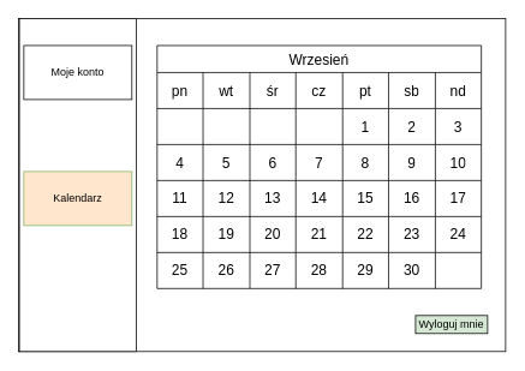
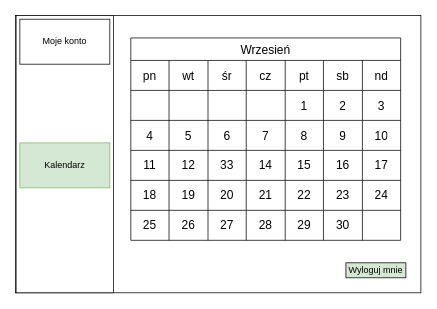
  <mxCell id="0" />
  <mxCell id="1" parent="0" />
  <mxCell id="2" value="" style="rounded=0;whiteSpace=wrap;html=1;" parent="1" vertex="1"><mxGeometry x="20" y="20" width="541" height="370" as="geometry" /></mxCell>
  <mxCell id="3" value="" style="rounded=0;whiteSpace=wrap;html=1;" parent="1" vertex="1"><mxGeometry x="21" y="20" width="130" height="370" as="geometry" /></mxCell>
- <mxCell id="4" value="Moje konto" style="rounded=0;whiteSpace=wrap;html=1;" parent="1" vertex="1"><mxGeometry x="26" y="50" width="120" height="60" as="geometry" /></mxCell>
- <mxCell id="5" value="Kalendarz" style="rounded=0;whiteSpace=wrap;html=1;fillColor=#ffe6cc;strokeColor=#82b366;" parent="1" vertex="1"><mxGeometry x="26" y="190" width="120" height="60" as="geometry" /></mxCell>
+ <mxCell id="4" value="Moje konto" style="rounded=0;whiteSpace=wrap;html=1;" parent="1" vertex="1"><mxGeometry x="26" y="25" width="120" height="60" as="geometry" /></mxCell>
+ <mxCell id="5" value="Kalendarz" style="rounded=0;whiteSpace=wrap;html=1;fillColor=#d5e8d4;strokeColor=#82b366;" parent="1" vertex="1"><mxGeometry x="26" y="190" width="120" height="60" as="geometry" /></mxCell>
  <mxCell id="6" value="Wyloguj mnie" style="rounded=0;whiteSpace=wrap;html=1;fillColor=#d5e8d4;" parent="1" vertex="1"><mxGeometry x="461" y="350" width="80" height="20" as="geometry" /></mxCell>
  <mxCell id="7" value="Wrzesień" style="shape=table;startSize=30;container=1;collapsible=0;childLayout=tableLayout;fontSize=16;" parent="1" vertex="1"><mxGeometry x="174" y="50" width="360" height="270" as="geometry" /></mxCell>
  <mxCell id="8" value="" style="shape=tableRow;horizontal=0;startSize=0;swimlaneHead=0;swimlaneBody=0;strokeColor=inherit;top=0;left=0;bottom=0;right=0;collapsible=0;dropTarget=0;fillColor=none;points=[[0,0.5],[1,0.5]];portConstraint=eastwest;fontSize=16;" parent="7" vertex="1"><mxGeometry y="30" width="360" height="40" as="geometry" /></mxCell>
  <mxCell id="9" value="pn" style="shape=partialRectangle;html=1;whiteSpace=wrap;connectable=0;strokeColor=inherit;overflow=hidden;fillColor=none;top=0;left=0;bottom=0;right=0;pointerEvents=1;fontSize=16;" parent="8" vertex="1"><mxGeometry width="51" height="40" as="geometry"><mxRectangle width="51" height="40" as="alternateBounds" /></mxGeometry></mxCell>
  <mxCell id="10" value="wt" style="shape=partialRectangle;html=1;whiteSpace=wrap;connectable=0;strokeColor=inherit;overflow=hidden;fillColor=none;top=0;left=0;bottom=0;right=0;pointerEvents=1;fontSize=16;" parent="8" vertex="1"><mxGeometry x="51" width="52" height="40" as="geometry"><mxRectangle width="52" height="40" as="alternateBounds" /></mxGeometry></mxCell>
  <mxCell id="11" value="śr" style="shape=partialRectangle;html=1;whiteSpace=wrap;connectable=0;strokeColor=inherit;overflow=hidden;fillColor=none;top=0;left=0;bottom=0;right=0;pointerEvents=1;fontSize=16;" parent="8" vertex="1"><mxGeometry x="103" width="51" height="40" as="geometry"><mxRectangle width="51" height="40" as="alternateBounds" /></mxGeometry></mxCell>
  <mxCell id="12" value="cz" style="shape=partialRectangle;html=1;whiteSpace=wrap;connectable=0;strokeColor=inherit;overflow=hidden;fillColor=none;top=0;left=0;bottom=0;right=0;pointerEvents=1;fontSize=16;" parent="8" vertex="1"><mxGeometry x="154" width="52" height="40" as="geometry"><mxRectangle width="52" height="40" as="alternateBounds" /></mxGeometry></mxCell>
  <mxCell id="13" value="pt" style="shape=partialRectangle;html=1;whiteSpace=wrap;connectable=0;strokeColor=inherit;overflow=hidden;fillColor=none;top=0;left=0;bottom=0;right=0;pointerEvents=1;fontSize=16;" parent="8" vertex="1"><mxGeometry x="206" width="51" height="40" as="geometry"><mxRectangle width="51" height="40" as="alternateBounds" /></mxGeometry></mxCell>
  <mxCell id="14" value="sb" style="shape=partialRectangle;html=1;whiteSpace=wrap;connectable=0;strokeColor=inherit;overflow=hidden;fillColor=none;top=0;left=0;bottom=0;right=0;pointerEvents=1;fontSize=16;" parent="8" vertex="1"><mxGeometry x="257" width="52" height="40" as="geometry"><mxRectangle width="52" height="40" as="alternateBounds" /></mxGeometry></mxCell>
  <mxCell id="15" value="nd" style="shape=partialRectangle;html=1;whiteSpace=wrap;connectable=0;strokeColor=inherit;overflow=hidden;fillColor=none;top=0;left=0;bottom=0;right=0;pointerEvents=1;fontSize=16;" parent="8" vertex="1"><mxGeometry x="309" width="51" height="40" as="geometry"><mxRectangle width="51" height="40" as="alternateBounds" /></mxGeometry></mxCell>
  <mxCell id="16" value="" style="shape=tableRow;horizontal=0;startSize=0;swimlaneHead=0;swimlaneBody=0;strokeColor=inherit;top=0;left=0;bottom=0;right=0;collapsible=0;dropTarget=0;fillColor=none;points=[[0,0.5],[1,0.5]];portConstraint=eastwest;fontSize=16;" parent="7" vertex="1"><mxGeometry y="70" width="360" height="40" as="geometry" /></mxCell>
  <mxCell id="17" value="" style="shape=partialRectangle;html=1;whiteSpace=wrap;connectable=0;strokeColor=inherit;overflow=hidden;fillColor=none;top=0;left=0;bottom=0;right=0;pointerEvents=1;fontSize=16;" parent="16" vertex="1"><mxGeometry width="51" height="40" as="geometry"><mxRectangle width="51" height="40" as="alternateBounds" /></mxGeometry></mxCell>
  <mxCell id="18" value="" style="shape=partialRectangle;html=1;whiteSpace=wrap;connectable=0;strokeColor=inherit;overflow=hidden;fillColor=none;top=0;left=0;bottom=0;right=0;pointerEvents=1;fontSize=16;" parent="16" vertex="1"><mxGeometry x="51" width="52" height="40" as="geometry"><mxRectangle width="52" height="40" as="alternateBounds" /></mxGeometry></mxCell>
  <mxCell id="19" value="" style="shape=partialRectangle;html=1;whiteSpace=wrap;connectable=0;strokeColor=inherit;overflow=hidden;fillColor=none;top=0;left=0;bottom=0;right=0;pointerEvents=1;fontSize=16;" parent="16" vertex="1"><mxGeometry x="103" width="51" height="40" as="geometry"><mxRectangle width="51" height="40" as="alternateBounds" /></mxGeometry></mxCell>
  <mxCell id="20" style="shape=partialRectangle;html=1;whiteSpace=wrap;connectable=0;strokeColor=inherit;overflow=hidden;fillColor=none;top=0;left=0;bottom=0;right=0;pointerEvents=1;fontSize=16;" parent="16" vertex="1"><mxGeometry x="154" width="52" height="40" as="geometry"><mxRectangle width="52" height="40" as="alternateBounds" /></mxGeometry></mxCell>
  <mxCell id="21" value="1" style="shape=partialRectangle;html=1;whiteSpace=wrap;connectable=0;strokeColor=inherit;overflow=hidden;fillColor=none;top=0;left=0;bottom=0;right=0;pointerEvents=1;fontSize=16;" parent="16" vertex="1"><mxGeometry x="206" width="51" height="40" as="geometry"><mxRectangle width="51" height="40" as="alternateBounds" /></mxGeometry></mxCell>
  <mxCell id="22" value="2" style="shape=partialRectangle;html=1;whiteSpace=wrap;connectable=0;strokeColor=inherit;overflow=hidden;fillColor=none;top=0;left=0;bottom=0;right=0;pointerEvents=1;fontSize=16;" parent="16" vertex="1"><mxGeometry x="257" width="52" height="40" as="geometry"><mxRectangle width="52" height="40" as="alternateBounds" /></mxGeometry></mxCell>
  <mxCell id="23" value="3" style="shape=partialRectangle;html=1;whiteSpace=wrap;connectable=0;strokeColor=inherit;overflow=hidden;fillColor=none;top=0;left=0;bottom=0;right=0;pointerEvents=1;fontSize=16;" parent="16" vertex="1"><mxGeometry x="309" width="51" height="40" as="geometry"><mxRectangle width="51" height="40" as="alternateBounds" /></mxGeometry></mxCell>
  <mxCell id="24" value="" style="shape=tableRow;horizontal=0;startSize=0;swimlaneHead=0;swimlaneBody=0;strokeColor=inherit;top=0;left=0;bottom=0;right=0;collapsible=0;dropTarget=0;fillColor=none;points=[[0,0.5],[1,0.5]];portConstraint=eastwest;fontSize=16;" parent="7" vertex="1"><mxGeometry y="110" width="360" height="40" as="geometry" /></mxCell>
  <mxCell id="25" value="4" style="shape=partialRectangle;html=1;whiteSpace=wrap;connectable=0;strokeColor=inherit;overflow=hidden;fillColor=none;top=0;left=0;bottom=0;right=0;pointerEvents=1;fontSize=16;" parent="24" vertex="1"><mxGeometry width="51" height="40" as="geometry"><mxRectangle width="51" height="40" as="alternateBounds" /></mxGeometry></mxCell>
  <mxCell id="26" value="5" style="shape=partialRectangle;html=1;whiteSpace=wrap;connectable=0;strokeColor=inherit;overflow=hidden;fillColor=none;top=0;left=0;bottom=0;right=0;pointerEvents=1;fontSize=16;" parent="24" vertex="1"><mxGeometry x="51" width="52" height="40" as="geometry"><mxRectangle width="52" height="40" as="alternateBounds" /></mxGeometry></mxCell>
  <mxCell id="27" value="6" style="shape=partialRectangle;html=1;whiteSpace=wrap;connectable=0;strokeColor=inherit;overflow=hidden;fillColor=none;top=0;left=0;bottom=0;right=0;pointerEvents=1;fontSize=16;" parent="24" vertex="1"><mxGeometry x="103" width="51" height="40" as="geometry"><mxRectangle width="51" height="40" as="alternateBounds" /></mxGeometry></mxCell>
  <mxCell id="28" value="7" style="shape=partialRectangle;html=1;whiteSpace=wrap;connectable=0;strokeColor=inherit;overflow=hidden;fillColor=none;top=0;left=0;bottom=0;right=0;pointerEvents=1;fontSize=16;" parent="24" vertex="1"><mxGeometry x="154" width="52" height="40" as="geometry"><mxRectangle width="52" height="40" as="alternateBounds" /></mxGeometry></mxCell>
  <mxCell id="29" value="8" style="shape=partialRectangle;html=1;whiteSpace=wrap;connectable=0;strokeColor=inherit;overflow=hidden;fillColor=none;top=0;left=0;bottom=0;right=0;pointerEvents=1;fontSize=16;" parent="24" vertex="1"><mxGeometry x="206" width="51" height="40" as="geometry"><mxRectangle width="51" height="40" as="alternateBounds" /></mxGeometry></mxCell>
  <mxCell id="30" value="9" style="shape=partialRectangle;html=1;whiteSpace=wrap;connectable=0;strokeColor=inherit;overflow=hidden;fillColor=none;top=0;left=0;bottom=0;right=0;pointerEvents=1;fontSize=16;" parent="24" vertex="1"><mxGeometry x="257" width="52" height="40" as="geometry"><mxRectangle width="52" height="40" as="alternateBounds" /></mxGeometry></mxCell>
  <mxCell id="31" value="10" style="shape=partialRectangle;html=1;whiteSpace=wrap;connectable=0;strokeColor=inherit;overflow=hidden;fillColor=none;top=0;left=0;bottom=0;right=0;pointerEvents=1;fontSize=16;" parent="24" vertex="1"><mxGeometry x="309" width="51" height="40" as="geometry"><mxRectangle width="51" height="40" as="alternateBounds" /></mxGeometry></mxCell>
  <mxCell id="32" style="shape=tableRow;horizontal=0;startSize=0;swimlaneHead=0;swimlaneBody=0;strokeColor=inherit;top=0;left=0;bottom=0;right=0;collapsible=0;dropTarget=0;fillColor=none;points=[[0,0.5],[1,0.5]];portConstraint=eastwest;fontSize=16;" parent="7" vertex="1"><mxGeometry y="150" width="360" height="40" as="geometry" /></mxCell>
  <mxCell id="33" value="11" style="shape=partialRectangle;html=1;whiteSpace=wrap;connectable=0;strokeColor=inherit;overflow=hidden;fillColor=none;top=0;left=0;bottom=0;right=0;pointerEvents=1;fontSize=16;" parent="32" vertex="1"><mxGeometry width="51" height="40" as="geometry"><mxRectangle width="51" height="40" as="alternateBounds" /></mxGeometry></mxCell>
  <mxCell id="34" value="12" style="shape=partialRectangle;html=1;whiteSpace=wrap;connectable=0;strokeColor=inherit;overflow=hidden;fillColor=none;top=0;left=0;bottom=0;right=0;pointerEvents=1;fontSize=16;" parent="32" vertex="1"><mxGeometry x="51" width="52" height="40" as="geometry"><mxRectangle width="52" height="40" as="alternateBounds" /></mxGeometry></mxCell>
- <mxCell id="35" value="13" style="shape=partialRectangle;html=1;whiteSpace=wrap;connectable=0;strokeColor=inherit;overflow=hidden;fillColor=none;top=0;left=0;bottom=0;right=0;pointerEvents=1;fontSize=16;" parent="32" vertex="1"><mxGeometry x="103" width="51" height="40" as="geometry"><mxRectangle width="51" height="40" as="alternateBounds" /></mxGeometry></mxCell>
+ <mxCell id="35" value="33" style="shape=partialRectangle;html=1;whiteSpace=wrap;connectable=0;strokeColor=inherit;overflow=hidden;fillColor=none;top=0;left=0;bottom=0;right=0;pointerEvents=1;fontSize=16;" parent="32" vertex="1"><mxGeometry x="103" width="51" height="40" as="geometry"><mxRectangle width="51" height="40" as="alternateBounds" /></mxGeometry></mxCell>
  <mxCell id="36" value="14" style="shape=partialRectangle;html=1;whiteSpace=wrap;connectable=0;strokeColor=inherit;overflow=hidden;fillColor=none;top=0;left=0;bottom=0;right=0;pointerEvents=1;fontSize=16;" parent="32" vertex="1"><mxGeometry x="154" width="52" height="40" as="geometry"><mxRectangle width="52" height="40" as="alternateBounds" /></mxGeometry></mxCell>
  <mxCell id="37" value="15" style="shape=partialRectangle;html=1;whiteSpace=wrap;connectable=0;strokeColor=inherit;overflow=hidden;fillColor=none;top=0;left=0;bottom=0;right=0;pointerEvents=1;fontSize=16;" parent="32" vertex="1"><mxGeometry x="206" width="51" height="40" as="geometry"><mxRectangle width="51" height="40" as="alternateBounds" /></mxGeometry></mxCell>
  <mxCell id="38" value="16" style="shape=partialRectangle;html=1;whiteSpace=wrap;connectable=0;strokeColor=inherit;overflow=hidden;fillColor=none;top=0;left=0;bottom=0;right=0;pointerEvents=1;fontSize=16;" parent="32" vertex="1"><mxGeometry x="257" width="52" height="40" as="geometry"><mxRectangle width="52" height="40" as="alternateBounds" /></mxGeometry></mxCell>
  <mxCell id="39" value="17" style="shape=partialRectangle;html=1;whiteSpace=wrap;connectable=0;strokeColor=inherit;overflow=hidden;fillColor=none;top=0;left=0;bottom=0;right=0;pointerEvents=1;fontSize=16;" parent="32" vertex="1"><mxGeometry x="309" width="51" height="40" as="geometry"><mxRectangle width="51" height="40" as="alternateBounds" /></mxGeometry></mxCell>
  <mxCell id="40" style="shape=tableRow;horizontal=0;startSize=0;swimlaneHead=0;swimlaneBody=0;strokeColor=inherit;top=0;left=0;bottom=0;right=0;collapsible=0;dropTarget=0;fillColor=none;points=[[0,0.5],[1,0.5]];portConstraint=eastwest;fontSize=16;" parent="7" vertex="1"><mxGeometry y="190" width="360" height="40" as="geometry" /></mxCell>
  <mxCell id="41" value="18" style="shape=partialRectangle;html=1;whiteSpace=wrap;connectable=0;strokeColor=inherit;overflow=hidden;fillColor=none;top=0;left=0;bottom=0;right=0;pointerEvents=1;fontSize=16;" parent="40" vertex="1"><mxGeometry width="51" height="40" as="geometry"><mxRectangle width="51" height="40" as="alternateBounds" /></mxGeometry></mxCell>
  <mxCell id="42" value="19" style="shape=partialRectangle;html=1;whiteSpace=wrap;connectable=0;strokeColor=inherit;overflow=hidden;fillColor=none;top=0;left=0;bottom=0;right=0;pointerEvents=1;fontSize=16;" parent="40" vertex="1"><mxGeometry x="51" width="52" height="40" as="geometry"><mxRectangle width="52" height="40" as="alternateBounds" /></mxGeometry></mxCell>
  <mxCell id="43" value="20" style="shape=partialRectangle;html=1;whiteSpace=wrap;connectable=0;strokeColor=inherit;overflow=hidden;fillColor=none;top=0;left=0;bottom=0;right=0;pointerEvents=1;fontSize=16;" parent="40" vertex="1"><mxGeometry x="103" width="51" height="40" as="geometry"><mxRectangle width="51" height="40" as="alternateBounds" /></mxGeometry></mxCell>
  <mxCell id="44" value="21" style="shape=partialRectangle;html=1;whiteSpace=wrap;connectable=0;strokeColor=inherit;overflow=hidden;fillColor=none;top=0;left=0;bottom=0;right=0;pointerEvents=1;fontSize=16;" parent="40" vertex="1"><mxGeometry x="154" width="52" height="40" as="geometry"><mxRectangle width="52" height="40" as="alternateBounds" /></mxGeometry></mxCell>
  <mxCell id="45" value="22" style="shape=partialRectangle;html=1;whiteSpace=wrap;connectable=0;strokeColor=inherit;overflow=hidden;fillColor=none;top=0;left=0;bottom=0;right=0;pointerEvents=1;fontSize=16;" parent="40" vertex="1"><mxGeometry x="206" width="51" height="40" as="geometry"><mxRectangle width="51" height="40" as="alternateBounds" /></mxGeometry></mxCell>
  <mxCell id="46" value="23" style="shape=partialRectangle;html=1;whiteSpace=wrap;connectable=0;strokeColor=inherit;overflow=hidden;fillColor=none;top=0;left=0;bottom=0;right=0;pointerEvents=1;fontSize=16;" parent="40" vertex="1"><mxGeometry x="257" width="52" height="40" as="geometry"><mxRectangle width="52" height="40" as="alternateBounds" /></mxGeometry></mxCell>
  <mxCell id="47" value="24" style="shape=partialRectangle;html=1;whiteSpace=wrap;connectable=0;strokeColor=inherit;overflow=hidden;fillColor=none;top=0;left=0;bottom=0;right=0;pointerEvents=1;fontSize=16;" parent="40" vertex="1"><mxGeometry x="309" width="51" height="40" as="geometry"><mxRectangle width="51" height="40" as="alternateBounds" /></mxGeometry></mxCell>
  <mxCell id="48" style="shape=tableRow;horizontal=0;startSize=0;swimlaneHead=0;swimlaneBody=0;strokeColor=inherit;top=0;left=0;bottom=0;right=0;collapsible=0;dropTarget=0;fillColor=none;points=[[0,0.5],[1,0.5]];portConstraint=eastwest;fontSize=16;" parent="7" vertex="1"><mxGeometry y="230" width="360" height="40" as="geometry" /></mxCell>
  <mxCell id="49" value="25" style="shape=partialRectangle;html=1;whiteSpace=wrap;connectable=0;strokeColor=inherit;overflow=hidden;fillColor=none;top=0;left=0;bottom=0;right=0;pointerEvents=1;fontSize=16;" parent="48" vertex="1"><mxGeometry width="51" height="40" as="geometry"><mxRectangle width="51" height="40" as="alternateBounds" /></mxGeometry></mxCell>
  <mxCell id="50" value="26" style="shape=partialRectangle;html=1;whiteSpace=wrap;connectable=0;strokeColor=inherit;overflow=hidden;fillColor=none;top=0;left=0;bottom=0;right=0;pointerEvents=1;fontSize=16;" parent="48" vertex="1"><mxGeometry x="51" width="52" height="40" as="geometry"><mxRectangle width="52" height="40" as="alternateBounds" /></mxGeometry></mxCell>
  <mxCell id="51" value="27" style="shape=partialRectangle;html=1;whiteSpace=wrap;connectable=0;strokeColor=inherit;overflow=hidden;fillColor=none;top=0;left=0;bottom=0;right=0;pointerEvents=1;fontSize=16;" parent="48" vertex="1"><mxGeometry x="103" width="51" height="40" as="geometry"><mxRectangle width="51" height="40" as="alternateBounds" /></mxGeometry></mxCell>
  <mxCell id="52" value="28" style="shape=partialRectangle;html=1;whiteSpace=wrap;connectable=0;strokeColor=inherit;overflow=hidden;fillColor=none;top=0;left=0;bottom=0;right=0;pointerEvents=1;fontSize=16;" parent="48" vertex="1"><mxGeometry x="154" width="52" height="40" as="geometry"><mxRectangle width="52" height="40" as="alternateBounds" /></mxGeometry></mxCell>
  <mxCell id="53" value="29" style="shape=partialRectangle;html=1;whiteSpace=wrap;connectable=0;strokeColor=inherit;overflow=hidden;fillColor=none;top=0;left=0;bottom=0;right=0;pointerEvents=1;fontSize=16;" parent="48" vertex="1"><mxGeometry x="206" width="51" height="40" as="geometry"><mxRectangle width="51" height="40" as="alternateBounds" /></mxGeometry></mxCell>
  <mxCell id="54" value="30" style="shape=partialRectangle;html=1;whiteSpace=wrap;connectable=0;strokeColor=inherit;overflow=hidden;fillColor=none;top=0;left=0;bottom=0;right=0;pointerEvents=1;fontSize=16;" parent="48" vertex="1"><mxGeometry x="257" width="52" height="40" as="geometry"><mxRectangle width="52" height="40" as="alternateBounds" /></mxGeometry></mxCell>
  <mxCell id="55" style="shape=partialRectangle;html=1;whiteSpace=wrap;connectable=0;strokeColor=inherit;overflow=hidden;fillColor=none;top=0;left=0;bottom=0;right=0;pointerEvents=1;fontSize=16;" parent="48" vertex="1"><mxGeometry x="309" width="51" height="40" as="geometry"><mxRectangle width="51" height="40" as="alternateBounds" /></mxGeometry></mxCell>
